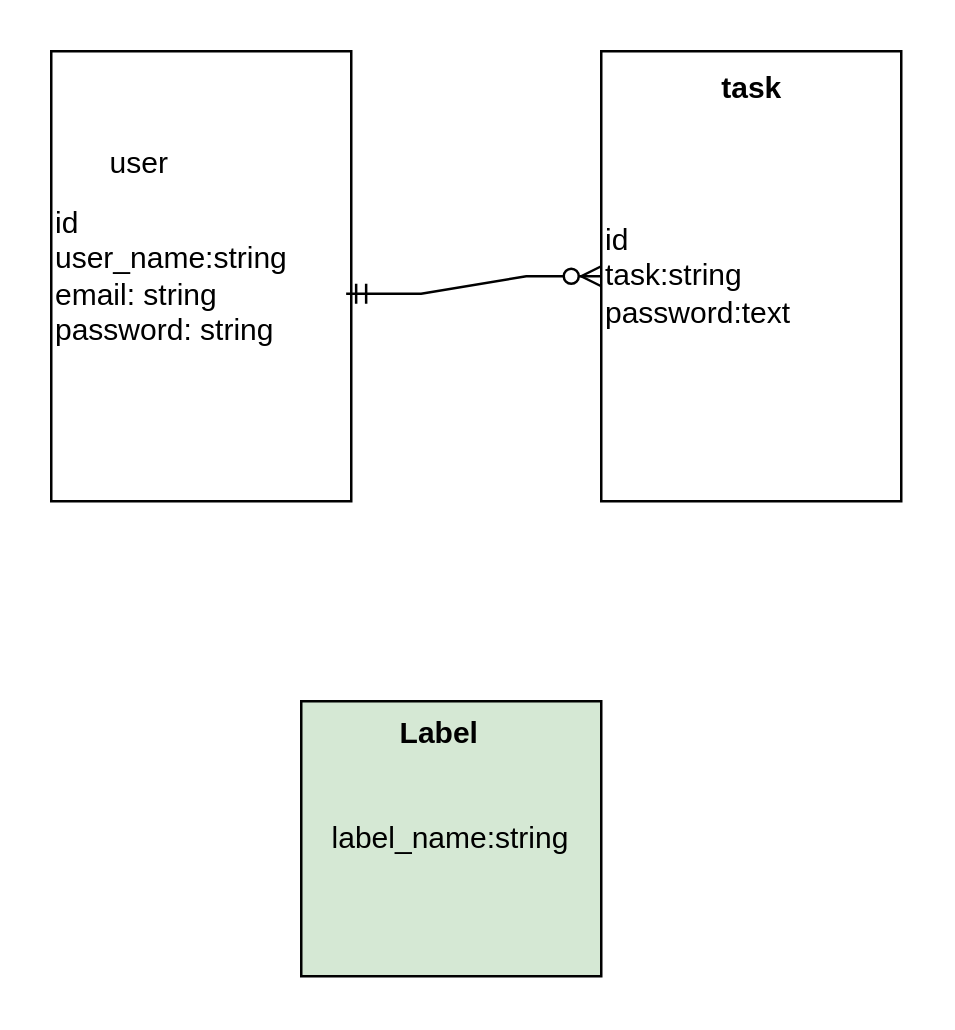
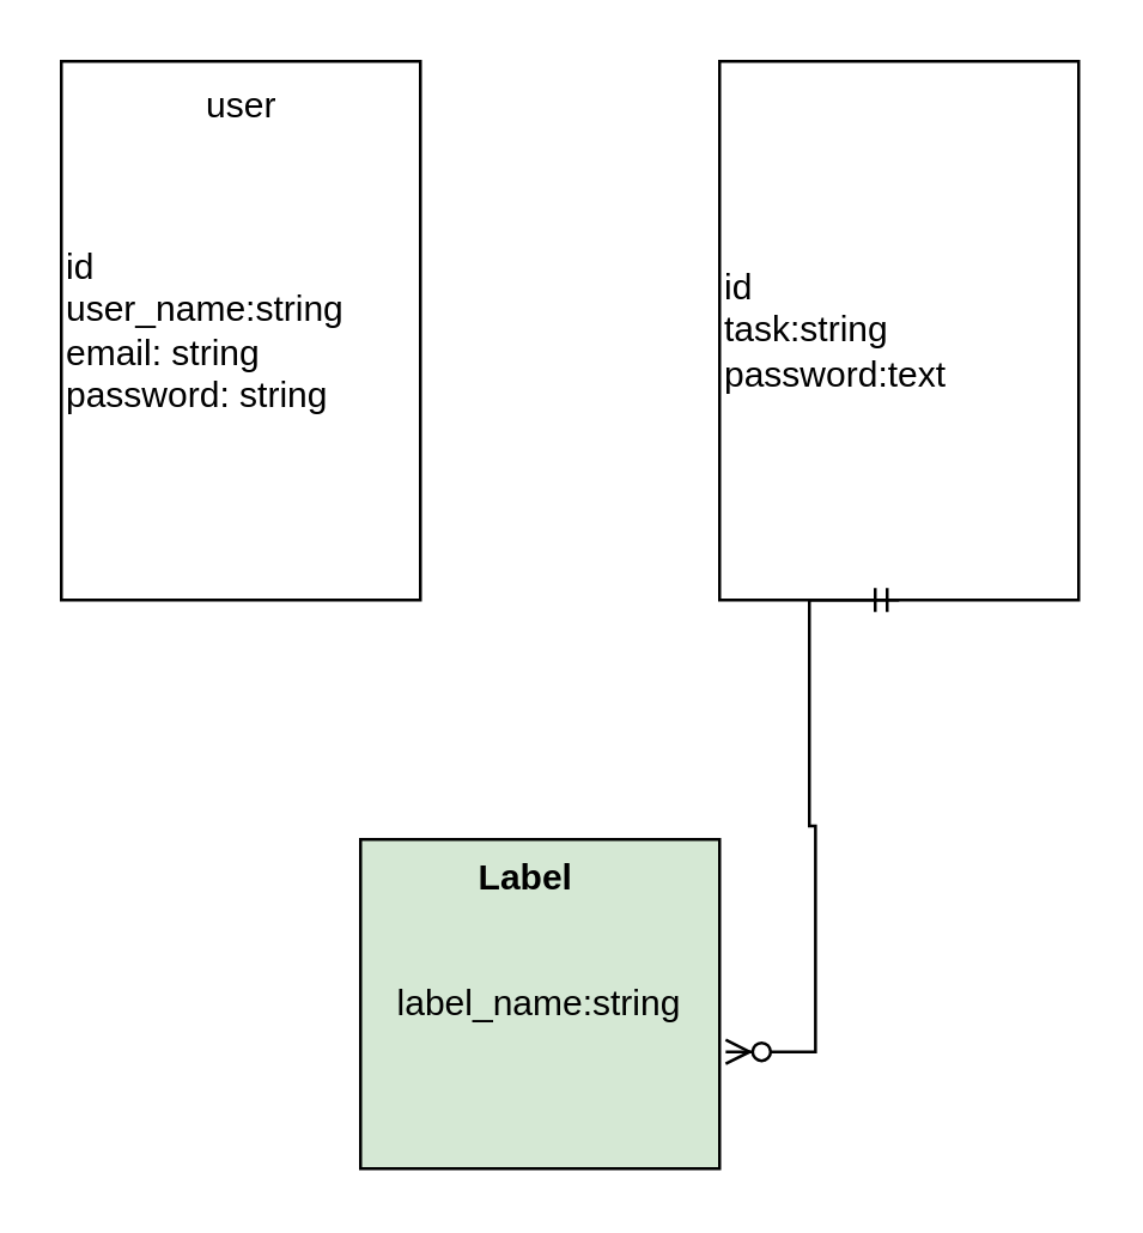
  <mxCell id="0" />
  <mxCell id="1" parent="0" />
  <mxCell id="2" value="id&lt;br&gt;user_name:string&lt;br&gt;email: string&lt;br&gt;password: string" style="rounded=0;whiteSpace=wrap;html=1;align=left;" vertex="1" parent="1"><mxGeometry x="20" y="20" width="120" height="180" as="geometry" /></mxCell>
- <mxCell id="3" value="user" style="text;html=1;align=center;verticalAlign=middle;resizable=0;points=[];autosize=1;strokeColor=none;fillColor=none;" vertex="1" parent="1"><mxGeometry x="30" y="50" width="50" height="30" as="geometry" /></mxCell>
+ <mxCell id="3" value="user" style="text;html=1;align=center;verticalAlign=middle;resizable=0;points=[];autosize=1;strokeColor=none;fillColor=none;" vertex="1" parent="1"><mxGeometry x="55" y="20" width="50" height="30" as="geometry" /></mxCell>
  <mxCell id="4" style="edgeStyle=orthogonalEdgeStyle;rounded=0;orthogonalLoop=1;jettySize=auto;html=1;exitX=0.5;exitY=1;exitDx=0;exitDy=0;" edge="1" parent="1" source="2" target="2"><mxGeometry relative="1" as="geometry" /></mxCell>
  <mxCell id="5" value="id&lt;br&gt;task:string&lt;br&gt;password:text" style="rounded=0;whiteSpace=wrap;html=1;align=left;" vertex="1" parent="1"><mxGeometry x="240" y="20" width="120" height="180" as="geometry" /></mxCell>
- <mxCell id="6" value="&lt;b&gt;task&lt;/b&gt;" style="text;html=1;align=center;verticalAlign=middle;resizable=0;points=[];autosize=1;strokeColor=none;fillColor=none;" vertex="1" parent="1"><mxGeometry x="275" y="20" width="50" height="30" as="geometry" /></mxCell>
  <mxCell id="7" value="label_name:string" style="rounded=0;whiteSpace=wrap;html=1;fillColor=#d5e8d4;" vertex="1" parent="1"><mxGeometry x="120" y="280" width="120" height="110" as="geometry" /></mxCell>
  <mxCell id="8" value="&lt;b&gt;Label&lt;/b&gt;" style="text;html=1;align=center;verticalAlign=middle;resizable=0;points=[];autosize=1;strokeColor=none;fillColor=none;" vertex="1" parent="1"><mxGeometry x="150" y="278" width="50" height="30" as="geometry" /></mxCell>
- <mxCell id="9" value="" style="edgeStyle=entityRelationEdgeStyle;fontSize=12;html=1;endArrow=ERzeroToMany;startArrow=ERmandOne;rounded=0;exitX=0.983;exitY=0.539;exitDx=0;exitDy=0;exitPerimeter=0;" edge="1" parent="1" source="2" target="5"><mxGeometry width="100" height="100" relative="1" as="geometry"><mxPoint x="200" y="330" as="sourcePoint" /><mxPoint x="300" y="230" as="targetPoint" /></mxGeometry></mxCell>
+ <mxCell id="10" value="" style="edgeStyle=entityRelationEdgeStyle;fontSize=12;html=1;endArrow=ERzeroToMany;startArrow=ERmandOne;rounded=0;exitX=0.5;exitY=1;exitDx=0;exitDy=0;entryX=1.017;entryY=0.645;entryDx=0;entryDy=0;entryPerimeter=0;" edge="1" parent="1" source="5" target="7"><mxGeometry width="100" height="100" relative="1" as="geometry"><mxPoint x="158" y="137" as="sourcePoint" /><mxPoint x="260" y="130" as="targetPoint" /></mxGeometry></mxCell>
